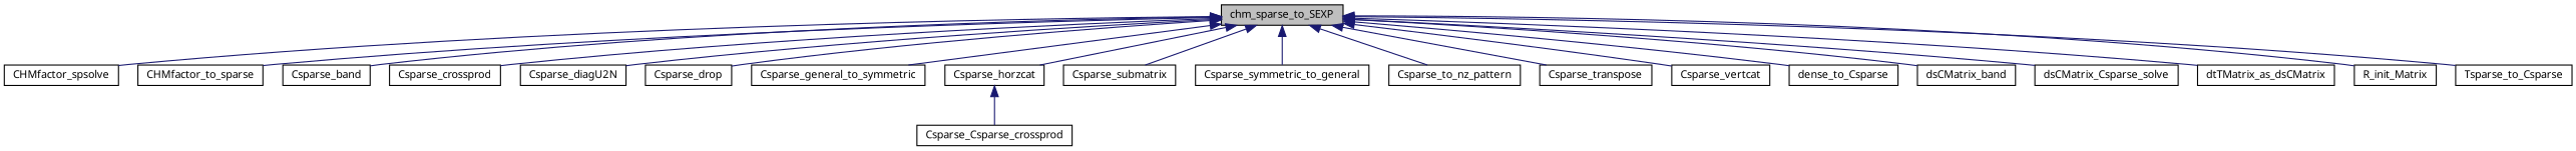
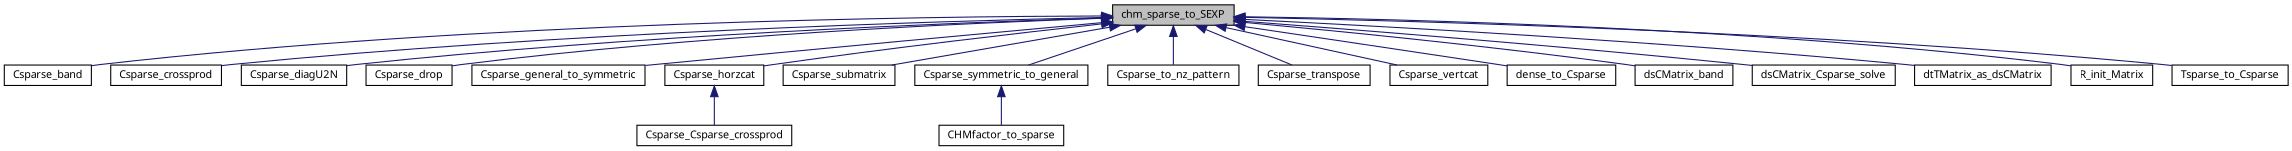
  digraph {
    rankdir=TB
    node [color=black fillcolor=white fontname="FreeSans.ttf" fontsize=10 shape=record style=filled]
    edge [color=midnightblue dir=back fontname="FreeSans.ttf" fontsize=10 labelfontname="FreeSans.ttf" labelfontsize=10 style=solid]
    n1 [fillcolor=grey75 fontcolor=black height=0.2 label=chm_sparse_to_SEXP width=0.4]
-   n2 [height=0.2 label=CHMfactor_spsolve width=0.4]
    n3 [height=0.2 label=CHMfactor_to_sparse width=0.4]
    n4 [height=0.2 label=Csparse_band width=0.4]
    n5 [height=0.2 label=Csparse_crossprod width=0.4]
    n6 [height=0.2 label=Csparse_diagU2N width=0.4]
    n7 [height=0.2 label=Csparse_drop width=0.4]
    n8 [height=0.2 label=Csparse_general_to_symmetric width=0.4]
    n9 [height=0.2 label=Csparse_horzcat width=0.4]
    n10 [height=0.2 label=Csparse_submatrix width=0.4]
    n11 [height=0.2 label=Csparse_symmetric_to_general width=0.4]
    n12 [height=0.2 label=Csparse_to_nz_pattern width=0.4]
    n13 [height=0.2 label=Csparse_transpose width=0.4]
    n14 [height=0.2 label=Csparse_vertcat width=0.4]
    n15 [height=0.2 label=dense_to_Csparse width=0.4]
    n16 [height=0.2 label=dsCMatrix_band width=0.4]
    n17 [height=0.2 label=dsCMatrix_Csparse_solve width=0.4]
    n18 [height=0.2 label=dtTMatrix_as_dsCMatrix width=0.4]
    n19 [height=0.2 label=R_init_Matrix width=0.4]
    n20 [height=0.2 label=Tsparse_to_Csparse width=0.4]
    n21 [height=0.2 label=Csparse_Csparse_crossprod width=0.4]
-   n1 -> n2
-   n1 -> n3
+   n11 -> n3
    n1 -> n4
    n1 -> n5
    n1 -> n6
    n1 -> n7
    n1 -> n8
    n1 -> n9
    n1 -> n10
    n1 -> n11
    n1 -> n12
    n1 -> n13
    n1 -> n14
    n1 -> n15
    n1 -> n16
    n1 -> n17
    n1 -> n18
    n1 -> n19
    n1 -> n20
    n9 -> n21
  }
